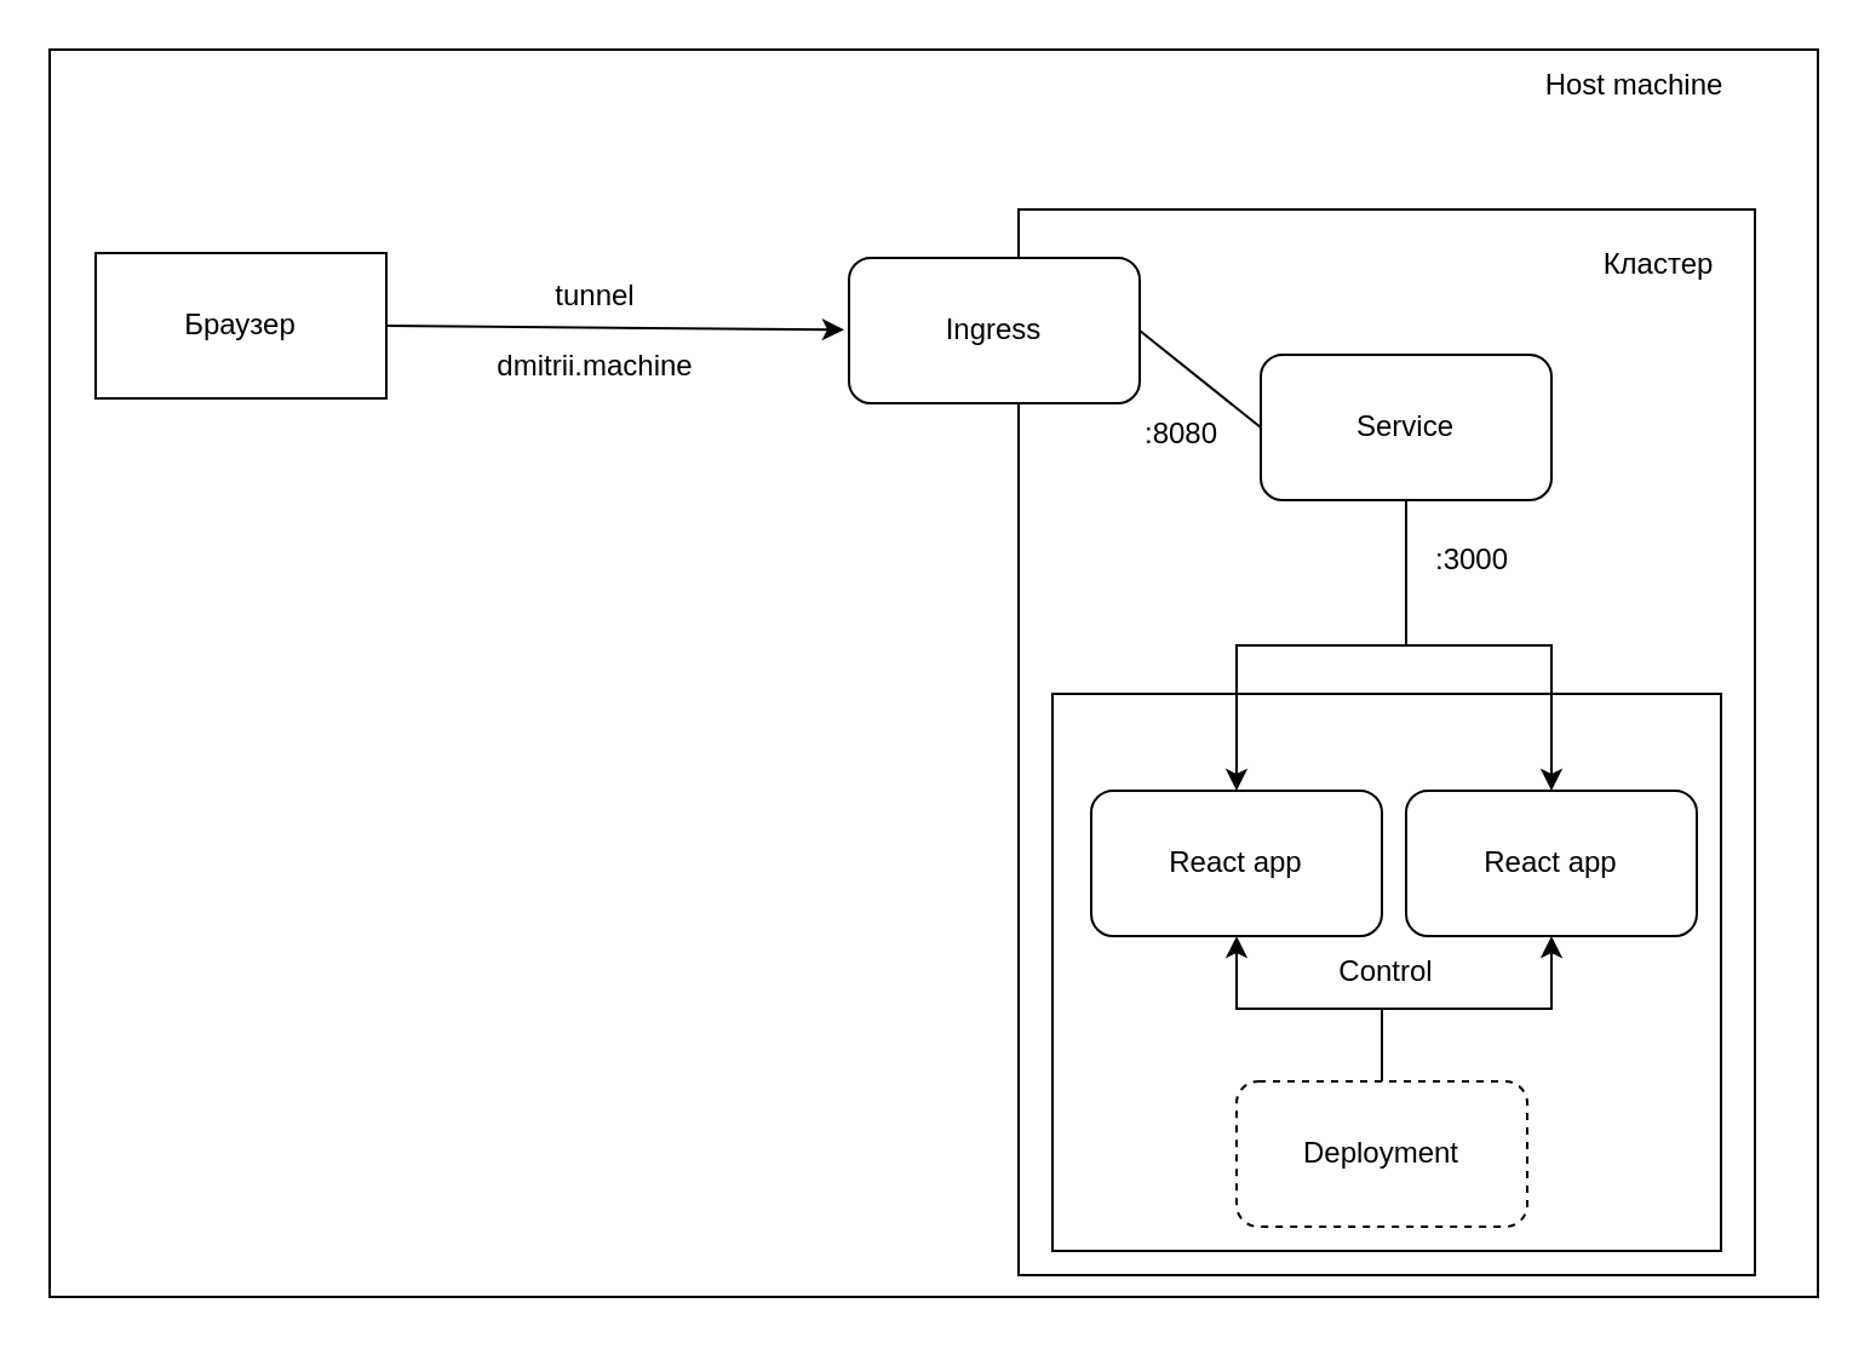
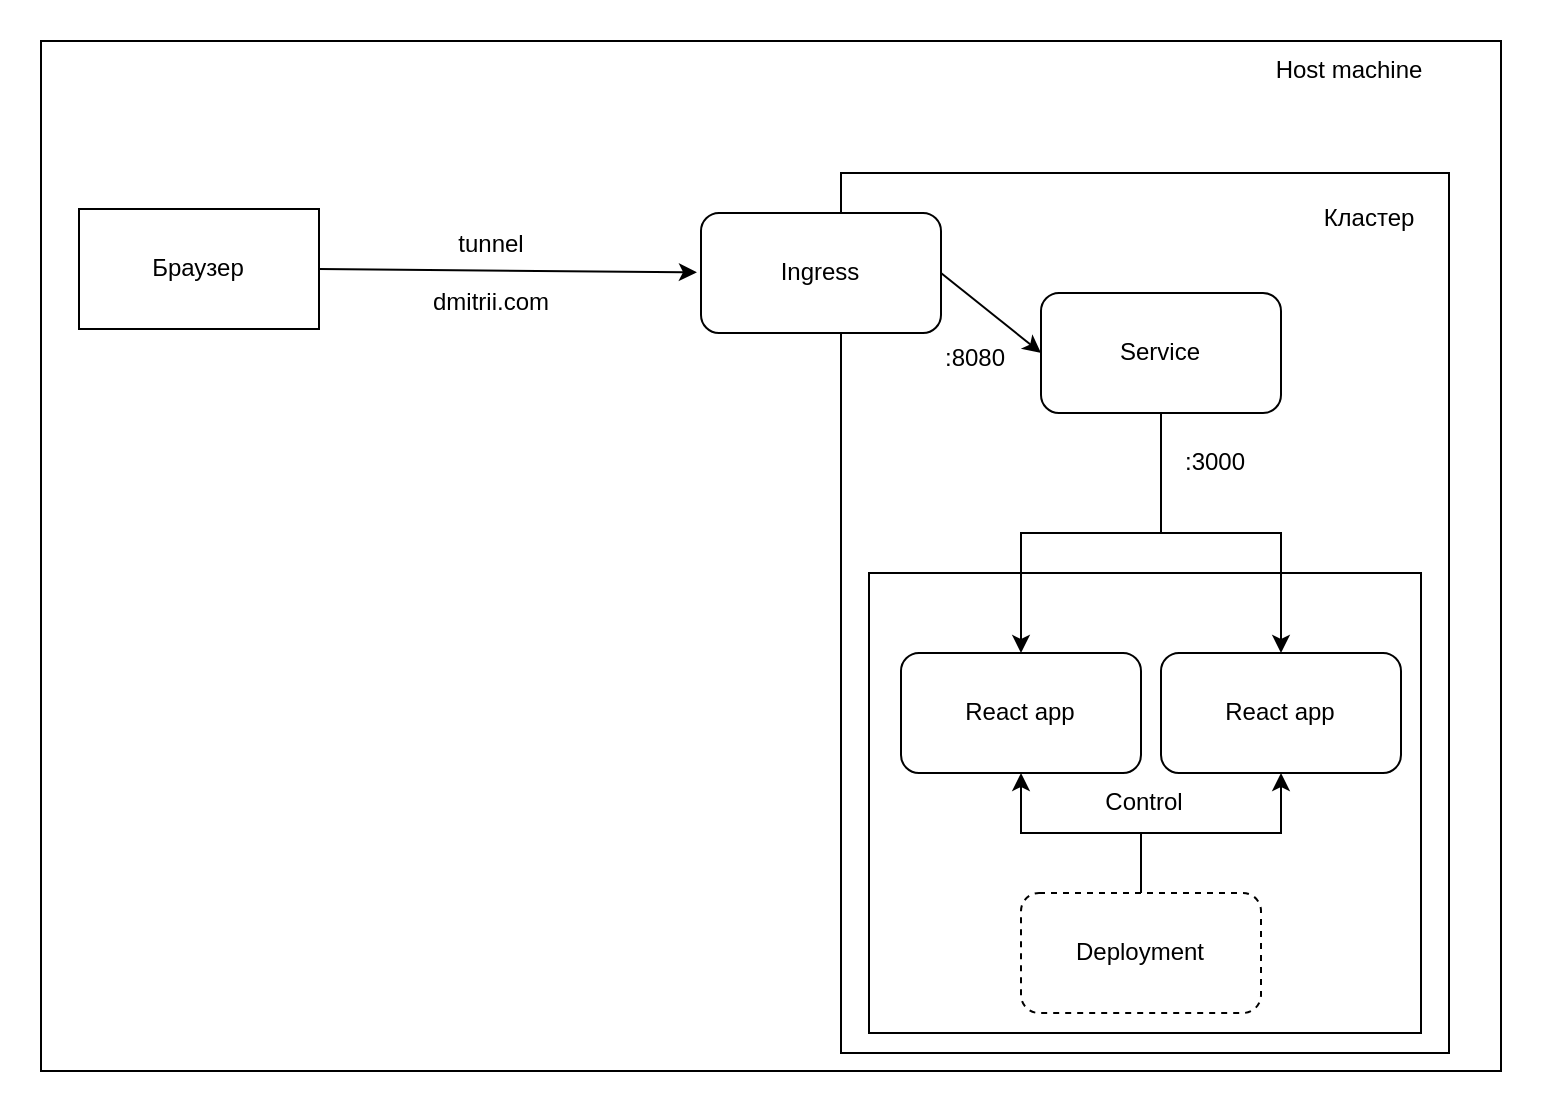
  <mxCell id="0" />
  <mxCell id="1" parent="0" />
  <mxCell id="2" value="" style="rounded=0;whiteSpace=wrap;html=1;" vertex="1" parent="1"><mxGeometry x="20" y="20" width="730" height="515" as="geometry" /></mxCell>
  <mxCell id="3" value="Host machine" style="text;html=1;align=center;verticalAlign=middle;resizable=0;points=[];autosize=1;strokeColor=none;fillColor=none;" vertex="1" parent="1"><mxGeometry x="624" y="20" width="100" height="30" as="geometry" /></mxCell>
  <mxCell id="4" value="Браузер" style="rounded=0;whiteSpace=wrap;html=1;" vertex="1" parent="1"><mxGeometry x="39" y="104" width="120" height="60" as="geometry" /></mxCell>
  <mxCell id="5" value="" style="rounded=0;whiteSpace=wrap;html=1;" vertex="1" parent="1"><mxGeometry x="420" y="86" width="304" height="440" as="geometry" /></mxCell>
  <mxCell id="6" value="Service" style="rounded=1;whiteSpace=wrap;html=1;" vertex="1" parent="1"><mxGeometry x="520" y="146" width="120" height="60" as="geometry" /></mxCell>
  <mxCell id="7" value="" style="endArrow=classic;html=1;rounded=0;exitX=1;exitY=0.5;exitDx=0;exitDy=0;entryX=-0.017;entryY=0.494;entryDx=0;entryDy=0;entryPerimeter=0;" edge="1" parent="1" source="4" target="15"><mxGeometry width="50" height="50" relative="1" as="geometry"><mxPoint x="300" y="220" as="sourcePoint" /><mxPoint x="250" y="150" as="targetPoint" /></mxGeometry></mxCell>
- <mxCell id="8" value="tunnel&lt;br&gt;&lt;br&gt;dmitrii.machine" style="text;html=1;align=center;verticalAlign=middle;resizable=0;points=[];autosize=1;strokeColor=none;fillColor=none;" vertex="1" parent="1"><mxGeometry x="205" y="106" width="80" height="60" as="geometry" /></mxCell>
- <mxCell id="9" value="" style="endArrow=none;html=1;rounded=0;exitX=1;exitY=0.5;exitDx=0;exitDy=0;entryX=0;entryY=0.5;entryDx=0;entryDy=0;" edge="1" parent="1" source="15" target="6"><mxGeometry width="50" height="50" relative="1" as="geometry"><mxPoint x="423.98" y="173.98" as="sourcePoint" /><mxPoint x="390" y="356" as="targetPoint" /></mxGeometry></mxCell>
+ <mxCell id="8" value="tunnel&lt;br&gt;&lt;br&gt;dmitrii.com" style="text;html=1;align=center;verticalAlign=middle;resizable=0;points=[];autosize=1;strokeColor=none;fillColor=none;" vertex="1" parent="1"><mxGeometry x="205" y="106" width="80" height="60" as="geometry" /></mxCell>
+ <mxCell id="9" value="" style="endArrow=classic;html=1;rounded=0;exitX=1;exitY=0.5;exitDx=0;exitDy=0;entryX=0;entryY=0.5;entryDx=0;entryDy=0;" edge="1" parent="1" source="15" target="6"><mxGeometry width="50" height="50" relative="1" as="geometry"><mxPoint x="423.98" y="173.98" as="sourcePoint" /><mxPoint x="390" y="356" as="targetPoint" /></mxGeometry></mxCell>
  <mxCell id="10" value="Control" style="rounded=0;whiteSpace=wrap;html=1;" vertex="1" parent="1"><mxGeometry x="434" y="286" width="276" height="230" as="geometry" /></mxCell>
  <mxCell id="11" value="Кластер" style="text;html=1;align=center;verticalAlign=middle;resizable=0;points=[];autosize=1;strokeColor=none;fillColor=none;" vertex="1" parent="1"><mxGeometry x="649" y="94" width="70" height="30" as="geometry" /></mxCell>
  <mxCell id="12" value="React app" style="rounded=1;whiteSpace=wrap;html=1;" vertex="1" parent="1"><mxGeometry x="450" y="326" width="120" height="60" as="geometry" /></mxCell>
  <mxCell id="13" value="React app" style="rounded=1;whiteSpace=wrap;html=1;" vertex="1" parent="1"><mxGeometry x="580" y="326" width="120" height="60" as="geometry" /></mxCell>
  <mxCell id="14" value=":3000" style="text;html=1;align=center;verticalAlign=middle;resizable=0;points=[];autosize=1;strokeColor=none;fillColor=none;" vertex="1" parent="1"><mxGeometry x="582" y="216" width="50" height="30" as="geometry" /></mxCell>
  <mxCell id="15" value="Ingress" style="rounded=1;whiteSpace=wrap;html=1;" vertex="1" parent="1"><mxGeometry x="350" y="106" width="120" height="60" as="geometry" /></mxCell>
  <mxCell id="16" value=":8080" style="text;html=1;align=center;verticalAlign=middle;resizable=0;points=[];autosize=1;strokeColor=none;fillColor=none;" vertex="1" parent="1"><mxGeometry x="462" y="164" width="50" height="30" as="geometry" /></mxCell>
  <mxCell id="17" value="Deployment" style="rounded=1;whiteSpace=wrap;html=1;dashed=1;" vertex="1" parent="1"><mxGeometry x="510" y="446" width="120" height="60" as="geometry" /></mxCell>
  <mxCell id="18" value="" style="endArrow=classic;startArrow=classic;html=1;rounded=0;entryX=0.5;entryY=1;entryDx=0;entryDy=0;exitX=0.5;exitY=1;exitDx=0;exitDy=0;" edge="1" parent="1" source="13" target="12"><mxGeometry width="50" height="50" relative="1" as="geometry"><mxPoint x="540" y="443.5" as="sourcePoint" /><mxPoint x="590" y="393.5" as="targetPoint" /><Array as="points"><mxPoint x="640" y="416" /><mxPoint x="510" y="416" /></Array></mxGeometry></mxCell>
  <mxCell id="19" value="" style="endArrow=none;html=1;rounded=0;exitX=0.5;exitY=0;exitDx=0;exitDy=0;" edge="1" parent="1" source="17"><mxGeometry width="50" height="50" relative="1" as="geometry"><mxPoint x="530" y="466" as="sourcePoint" /><mxPoint x="570" y="416" as="targetPoint" /></mxGeometry></mxCell>
  <mxCell id="20" value="" style="endArrow=classic;startArrow=classic;html=1;rounded=0;exitX=0.5;exitY=0;exitDx=0;exitDy=0;entryX=0.5;entryY=0;entryDx=0;entryDy=0;" edge="1" parent="1" source="12" target="13"><mxGeometry width="50" height="50" relative="1" as="geometry"><mxPoint x="530" y="296" as="sourcePoint" /><mxPoint x="580" y="246" as="targetPoint" /><Array as="points"><mxPoint x="510" y="266" /><mxPoint x="640" y="266" /></Array></mxGeometry></mxCell>
  <mxCell id="21" value="" style="endArrow=none;html=1;rounded=0;exitX=0.5;exitY=1;exitDx=0;exitDy=0;" edge="1" parent="1" source="6"><mxGeometry width="50" height="50" relative="1" as="geometry"><mxPoint x="530" y="296" as="sourcePoint" /><mxPoint x="580" y="266" as="targetPoint" /></mxGeometry></mxCell>
